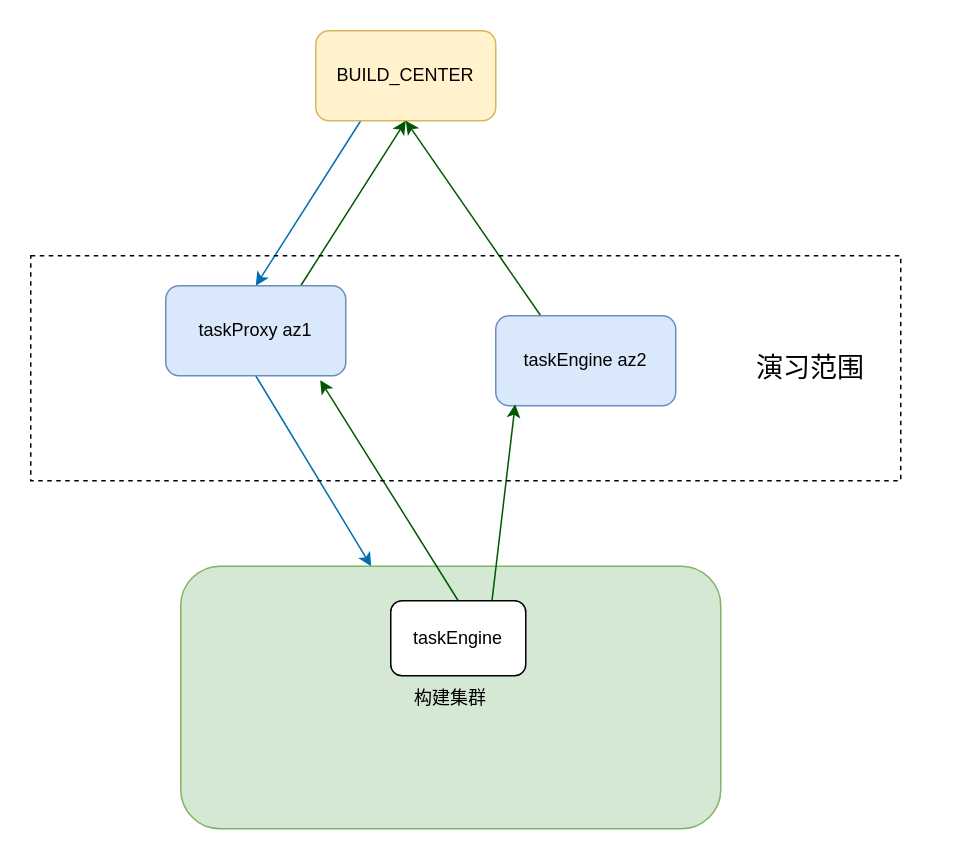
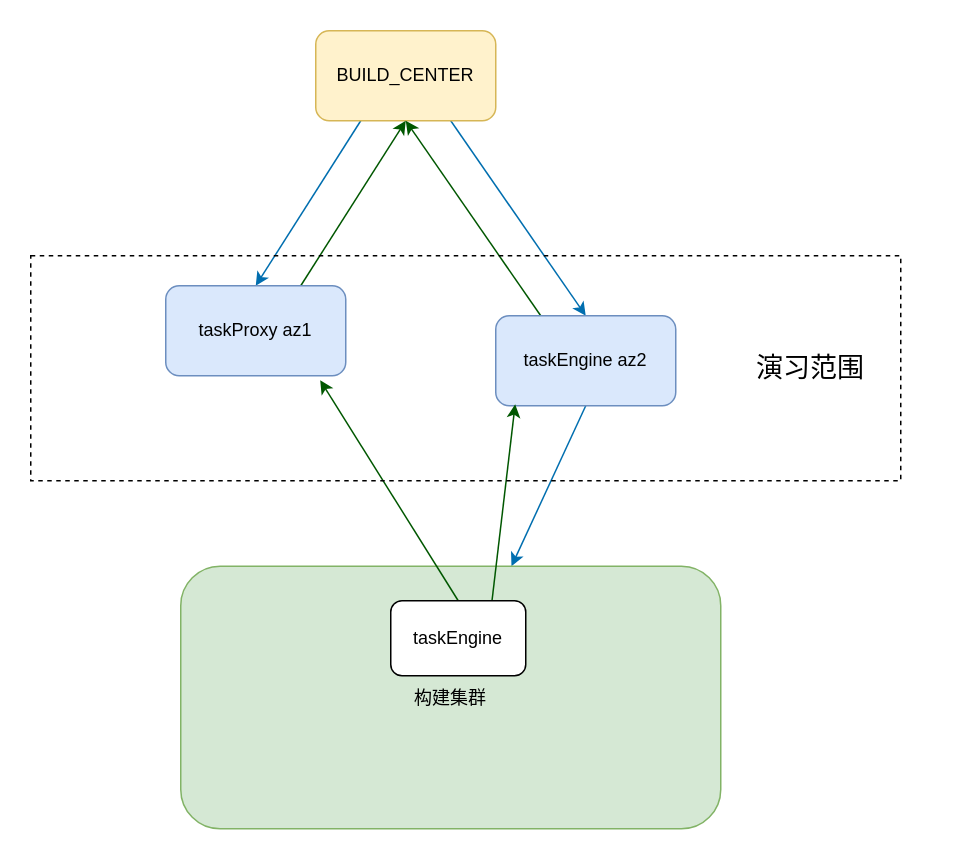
  <mxCell id="0" />
  <mxCell id="1" parent="0" />
  <mxCell id="2" style="rounded=0;orthogonalLoop=1;jettySize=auto;html=1;exitX=0.25;exitY=1;exitDx=0;exitDy=0;entryX=0.5;entryY=0;entryDx=0;entryDy=0;fillColor=#1ba1e2;strokeColor=#006EAF;" edge="1" parent="1" source="4" target="7"><mxGeometry relative="1" as="geometry" /></mxCell>
+ <mxCell id="3" style="edgeStyle=none;rounded=0;orthogonalLoop=1;jettySize=auto;html=1;exitX=0.75;exitY=1;exitDx=0;exitDy=0;entryX=0.5;entryY=0;entryDx=0;entryDy=0;fillColor=#1ba1e2;strokeColor=#006EAF;" edge="1" parent="1" source="4" target="10"><mxGeometry relative="1" as="geometry" /></mxCell>
  <mxCell id="4" value="BUILD_CENTER" style="rounded=1;whiteSpace=wrap;html=1;fillColor=#fff2cc;strokeColor=#d6b656;" vertex="1" parent="1"><mxGeometry x="210" y="20" width="120" height="60" as="geometry" /></mxCell>
- <mxCell id="5" style="edgeStyle=none;rounded=0;orthogonalLoop=1;jettySize=auto;html=1;exitX=0.5;exitY=1;exitDx=0;exitDy=0;fillColor=#1ba1e2;strokeColor=#006EAF;" edge="1" parent="1" source="7" target="11"><mxGeometry relative="1" as="geometry" /></mxCell>
  <mxCell id="6" style="edgeStyle=none;rounded=0;orthogonalLoop=1;jettySize=auto;html=1;exitX=0.75;exitY=0;exitDx=0;exitDy=0;entryX=0.5;entryY=1;entryDx=0;entryDy=0;fillColor=#008a00;strokeColor=#005700;" edge="1" parent="1" source="7" target="4"><mxGeometry relative="1" as="geometry" /></mxCell>
  <mxCell id="7" value="taskProxy az1" style="rounded=1;whiteSpace=wrap;html=1;fillColor=#dae8fc;strokeColor=#6c8ebf;" vertex="1" parent="1"><mxGeometry x="110" y="190" width="120" height="60" as="geometry" /></mxCell>
+ <mxCell id="8" style="edgeStyle=none;rounded=0;orthogonalLoop=1;jettySize=auto;html=1;exitX=0.5;exitY=1;exitDx=0;exitDy=0;fillColor=#1ba1e2;strokeColor=#006EAF;" edge="1" parent="1" source="10" target="11"><mxGeometry relative="1" as="geometry" /></mxCell>
  <mxCell id="9" style="edgeStyle=none;rounded=0;orthogonalLoop=1;jettySize=auto;html=1;exitX=0.25;exitY=0;exitDx=0;exitDy=0;fillColor=#008a00;strokeColor=#005700;" edge="1" parent="1" source="10"><mxGeometry relative="1" as="geometry"><mxPoint x="270" y="80" as="targetPoint" /></mxGeometry></mxCell>
  <mxCell id="10" value="&lt;span&gt;taskEngine az2&lt;/span&gt;" style="rounded=1;whiteSpace=wrap;html=1;fillColor=#dae8fc;strokeColor=#6c8ebf;" vertex="1" parent="1"><mxGeometry x="330" y="210" width="120" height="60" as="geometry" /></mxCell>
  <mxCell id="11" value="构建集群" style="rounded=1;whiteSpace=wrap;html=1;fillColor=#d5e8d4;strokeColor=#82b366;" vertex="1" parent="1"><mxGeometry x="120" y="377" width="360" height="175" as="geometry" /></mxCell>
  <mxCell id="12" style="edgeStyle=none;rounded=0;orthogonalLoop=1;jettySize=auto;html=1;entryX=0.858;entryY=1.05;entryDx=0;entryDy=0;entryPerimeter=0;fillColor=#008a00;strokeColor=#005700;" edge="1" parent="1" target="7"><mxGeometry relative="1" as="geometry"><mxPoint x="305" y="400" as="sourcePoint" /></mxGeometry></mxCell>
  <mxCell id="13" style="edgeStyle=none;rounded=0;orthogonalLoop=1;jettySize=auto;html=1;exitX=0.75;exitY=0;exitDx=0;exitDy=0;entryX=0.108;entryY=0.983;entryDx=0;entryDy=0;entryPerimeter=0;fillColor=#008a00;strokeColor=#005700;" edge="1" parent="1" source="14" target="10"><mxGeometry relative="1" as="geometry" /></mxCell>
  <mxCell id="14" value="taskEngine" style="rounded=1;whiteSpace=wrap;html=1;" vertex="1" parent="1"><mxGeometry x="260" y="400" width="90" height="50" as="geometry" /></mxCell>
  <mxCell id="15" value="" style="rounded=0;whiteSpace=wrap;html=1;fillColor=none;gradientColor=#ffffff;dashed=1;" vertex="1" parent="1"><mxGeometry x="20" y="170" width="580" height="150" as="geometry" /></mxCell>
  <mxCell id="16" value="&lt;font style=&quot;font-size: 18px&quot;&gt;演习范围&lt;/font&gt;" style="text;html=1;strokeColor=none;fillColor=none;align=center;verticalAlign=middle;whiteSpace=wrap;rounded=0;dashed=1;" vertex="1" parent="1"><mxGeometry x="450" y="180" width="180" height="130" as="geometry" /></mxCell>
